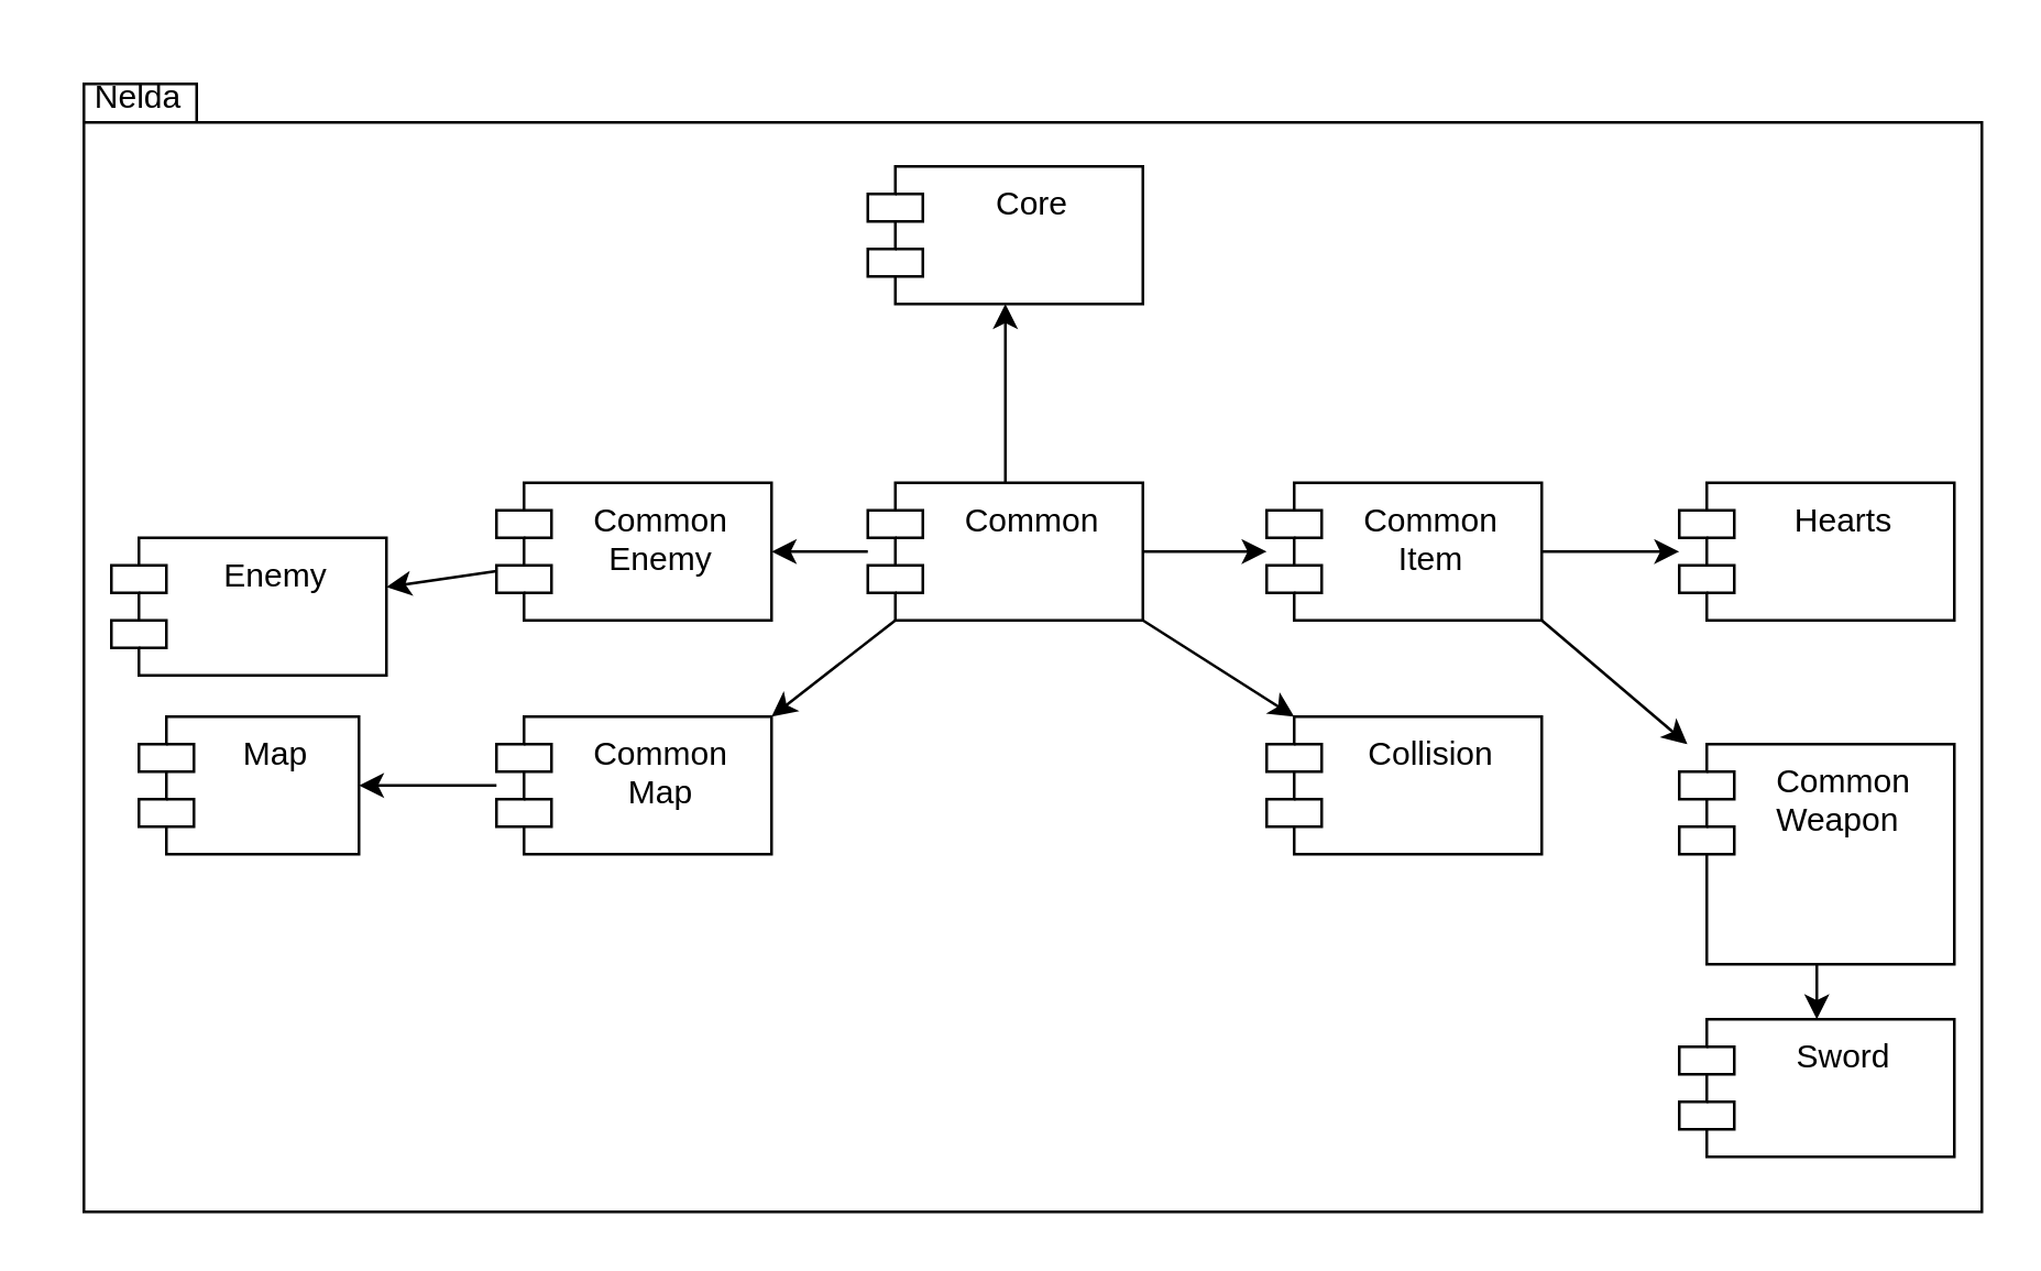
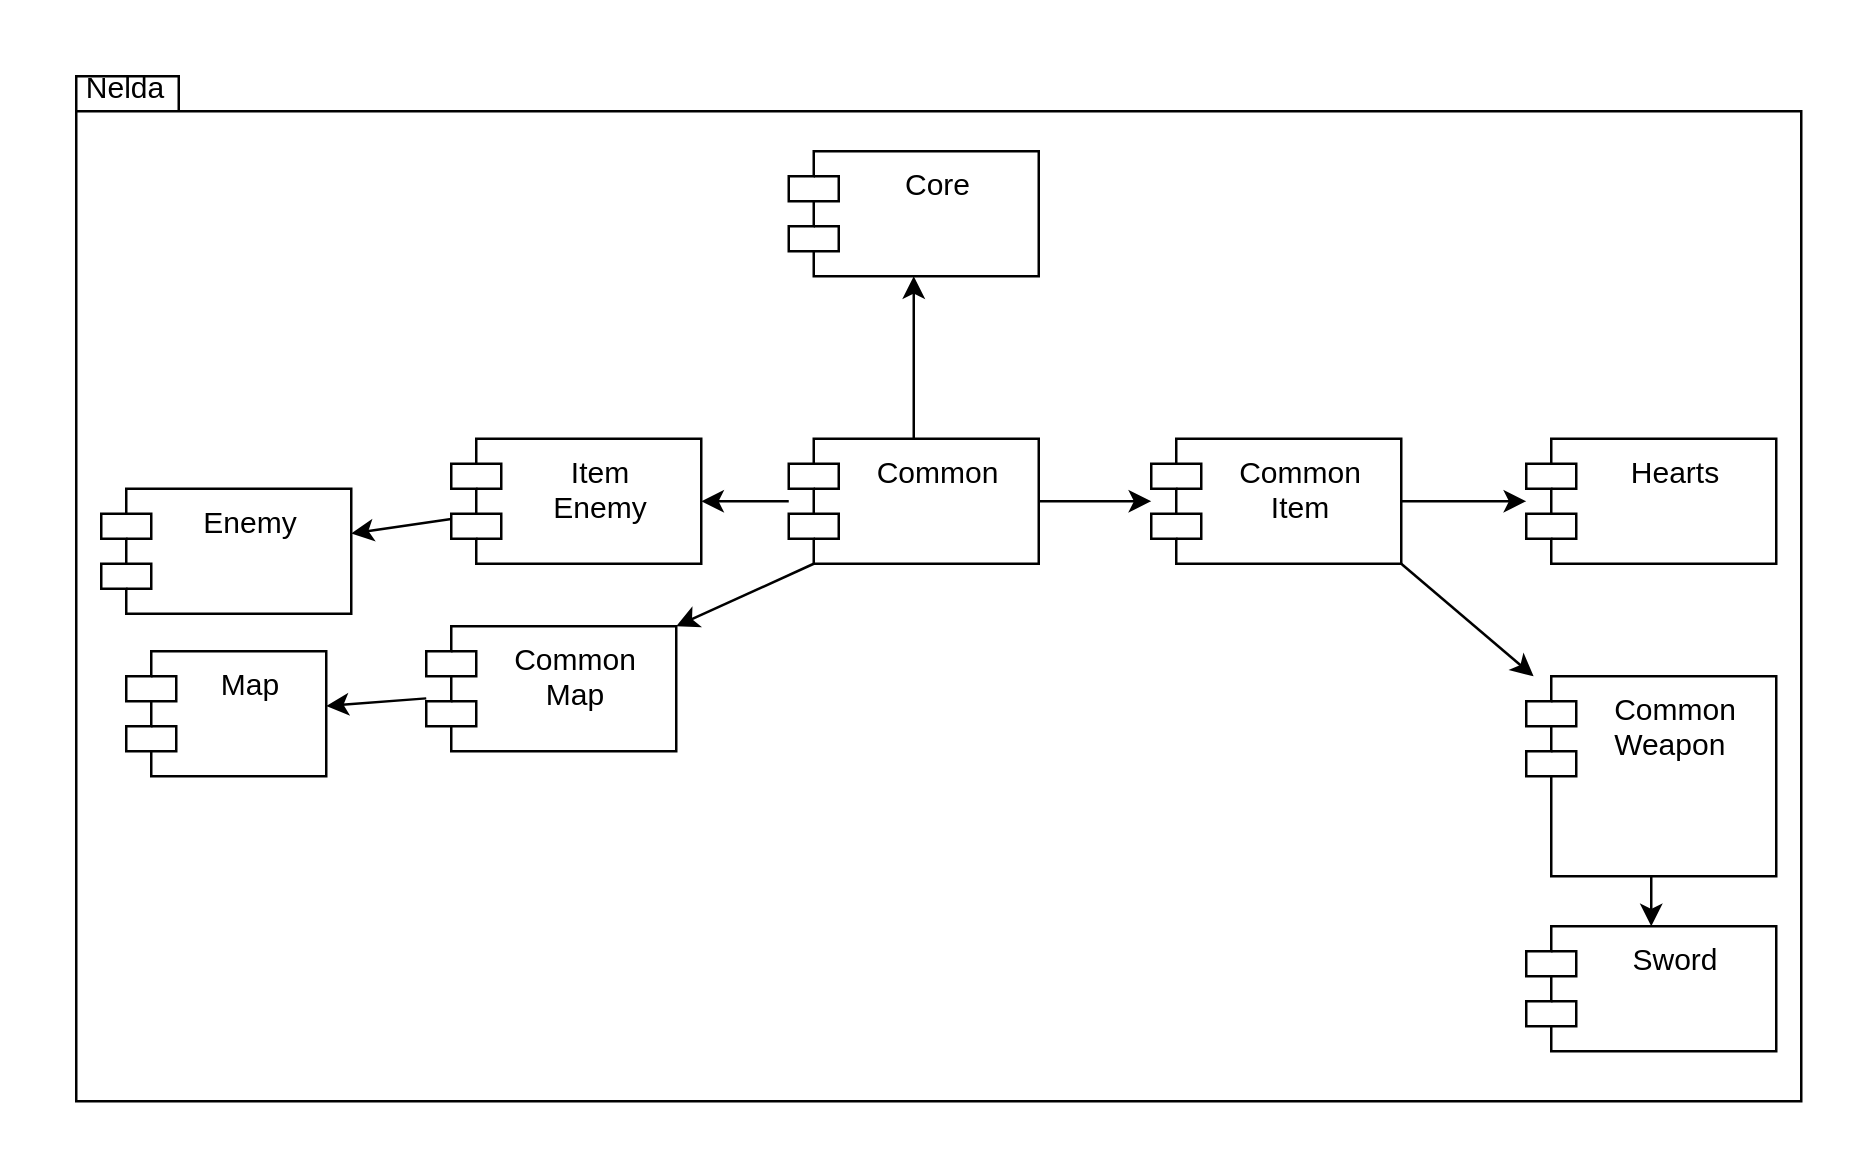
  <mxCell id="0" />
  <mxCell id="1" parent="0" />
  <mxCell id="2" value="" style="shape=folder;fontStyle=1;spacingTop=10;tabWidth=40;tabHeight=14;tabPosition=left;html=1;whiteSpace=wrap;labelBackgroundColor=none;" parent="1" vertex="1"><mxGeometry x="30" y="30" width="690" height="410" as="geometry" /></mxCell>
  <mxCell id="3" style="rounded=0;orthogonalLoop=1;jettySize=auto;html=1;entryX=0.5;entryY=1;entryDx=0;entryDy=0;" parent="1" source="8" target="9" edge="1"><mxGeometry relative="1" as="geometry" /></mxCell>
- <mxCell id="4" style="rounded=0;orthogonalLoop=1;jettySize=auto;html=1;exitX=1;exitY=1;exitDx=0;exitDy=0;entryX=0;entryY=0;entryDx=10;entryDy=0;entryPerimeter=0;" parent="1" source="8" target="10" edge="1"><mxGeometry relative="1" as="geometry" /></mxCell>
  <mxCell id="5" style="edgeStyle=none;rounded=0;orthogonalLoop=1;jettySize=auto;html=1;exitX=1;exitY=0.5;exitDx=0;exitDy=0;" parent="1" source="8" target="13" edge="1"><mxGeometry relative="1" as="geometry" /></mxCell>
  <mxCell id="6" style="edgeStyle=none;rounded=0;orthogonalLoop=1;jettySize=auto;html=1;exitX=0;exitY=1;exitDx=10;exitDy=0;exitPerimeter=0;entryX=1;entryY=0;entryDx=0;entryDy=0;" parent="1" source="8" target="22" edge="1"><mxGeometry relative="1" as="geometry" /></mxCell>
  <mxCell id="7" style="edgeStyle=none;rounded=0;orthogonalLoop=1;jettySize=auto;html=1;" parent="1" source="8" target="19" edge="1"><mxGeometry relative="1" as="geometry" /></mxCell>
  <mxCell id="8" value="Common" style="shape=module;align=left;spacingLeft=20;align=center;verticalAlign=top;labelBackgroundColor=none;" parent="1" vertex="1"><mxGeometry x="315" y="175" width="100" height="50" as="geometry" /></mxCell>
  <mxCell id="9" value="Core" style="shape=module;align=left;spacingLeft=20;align=center;verticalAlign=top;labelBackgroundColor=none;" parent="1" vertex="1"><mxGeometry x="315" y="60" width="100" height="50" as="geometry" /></mxCell>
- <mxCell id="10" value="Collision" style="shape=module;align=left;spacingLeft=20;align=center;verticalAlign=top;labelBackgroundColor=none;" parent="1" vertex="1"><mxGeometry x="460" y="260" width="100" height="50" as="geometry" /></mxCell>
  <mxCell id="11" style="edgeStyle=none;rounded=0;orthogonalLoop=1;jettySize=auto;html=1;exitX=1;exitY=0.5;exitDx=0;exitDy=0;" parent="1" source="13" target="14" edge="1"><mxGeometry relative="1" as="geometry" /></mxCell>
  <mxCell id="12" style="edgeStyle=none;rounded=0;orthogonalLoop=1;jettySize=auto;html=1;exitX=1;exitY=1;exitDx=0;exitDy=0;" parent="1" source="13" target="16" edge="1"><mxGeometry relative="1" as="geometry" /></mxCell>
  <mxCell id="13" value="Common&#10;Item" style="shape=module;align=left;spacingLeft=20;align=center;verticalAlign=top;labelBackgroundColor=none;" parent="1" vertex="1"><mxGeometry x="460" y="175" width="100" height="50" as="geometry" /></mxCell>
  <mxCell id="14" value="Hearts" style="shape=module;align=left;spacingLeft=20;align=center;verticalAlign=top;labelBackgroundColor=none;" parent="1" vertex="1"><mxGeometry x="610" y="175" width="100" height="50" as="geometry" /></mxCell>
  <mxCell id="15" style="edgeStyle=none;rounded=0;orthogonalLoop=1;jettySize=auto;html=1;" parent="1" source="16" target="17" edge="1"><mxGeometry relative="1" as="geometry" /></mxCell>
  <mxCell id="16" value="&lt;div align=&quot;left&quot;&gt;Common&lt;/div&gt;&lt;div align=&quot;left&quot;&gt;Weapon&lt;/div&gt;" style="shape=module;align=left;spacingLeft=20;align=center;verticalAlign=top;labelBackgroundColor=none;whiteSpace=wrap;html=1;" parent="1" vertex="1"><mxGeometry x="610" y="270" width="100" height="80" as="geometry" /></mxCell>
  <mxCell id="17" value="Sword" style="shape=module;align=left;spacingLeft=20;align=center;verticalAlign=top;labelBackgroundColor=none;" parent="1" vertex="1"><mxGeometry x="610" y="370" width="100" height="50" as="geometry" /></mxCell>
  <mxCell id="18" style="edgeStyle=none;rounded=0;orthogonalLoop=1;jettySize=auto;html=1;" parent="1" source="19" target="20" edge="1"><mxGeometry relative="1" as="geometry" /></mxCell>
- <mxCell id="19" value="Common&#10;Enemy" style="shape=module;align=left;spacingLeft=20;align=center;verticalAlign=top;labelBackgroundColor=none;" parent="1" vertex="1"><mxGeometry x="180" y="175" width="100" height="50" as="geometry" /></mxCell>
+ <mxCell id="19" value="Item&#10;Enemy" style="shape=module;align=left;spacingLeft=20;align=center;verticalAlign=top;labelBackgroundColor=none;" parent="1" vertex="1"><mxGeometry x="180" y="175" width="100" height="50" as="geometry" /></mxCell>
  <mxCell id="20" value="Enemy" style="shape=module;align=left;spacingLeft=20;align=center;verticalAlign=top;labelBackgroundColor=none;" parent="1" vertex="1"><mxGeometry x="40" y="195" width="100" height="50" as="geometry" /></mxCell>
  <mxCell id="21" style="edgeStyle=none;rounded=0;orthogonalLoop=1;jettySize=auto;html=1;" parent="1" source="22" target="23" edge="1"><mxGeometry relative="1" as="geometry" /></mxCell>
- <mxCell id="22" value="Common&#10;Map" style="shape=module;align=left;spacingLeft=20;align=center;verticalAlign=top;labelBackgroundColor=none;" parent="1" vertex="1"><mxGeometry x="180" y="260" width="100" height="50" as="geometry" /></mxCell>
+ <mxCell id="22" value="Common&#10;Map" style="shape=module;align=left;spacingLeft=20;align=center;verticalAlign=top;labelBackgroundColor=none;" parent="1" vertex="1"><mxGeometry x="170" y="250" width="100" height="50" as="geometry" /></mxCell>
  <mxCell id="23" value="Map" style="shape=module;align=left;spacingLeft=20;align=center;verticalAlign=top;labelBackgroundColor=none;" parent="1" vertex="1"><mxGeometry x="50" y="260" width="80" height="50" as="geometry" /></mxCell>
  <mxCell id="24" value="Nelda" style="text;html=1;strokeColor=none;fillColor=none;align=center;verticalAlign=middle;whiteSpace=wrap;rounded=0;" parent="1" vertex="1"><mxGeometry x="20" y="20" width="60" height="30" as="geometry" /></mxCell>
